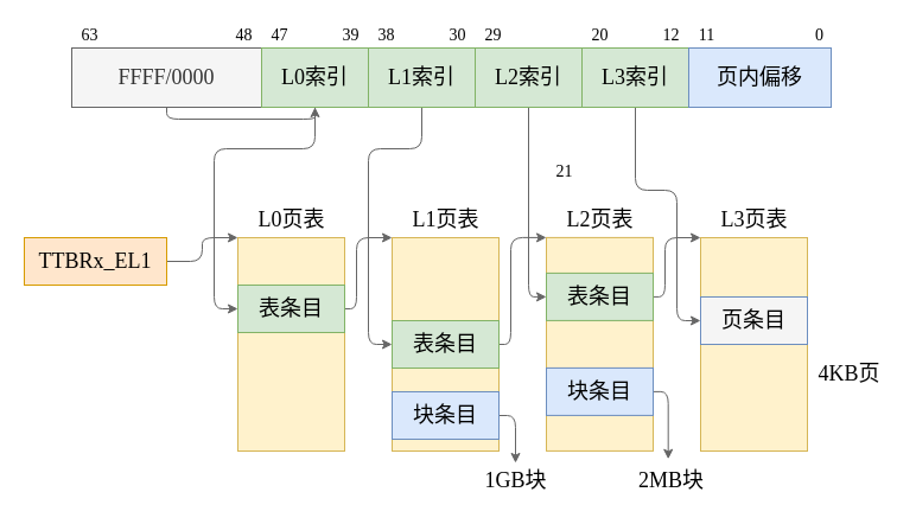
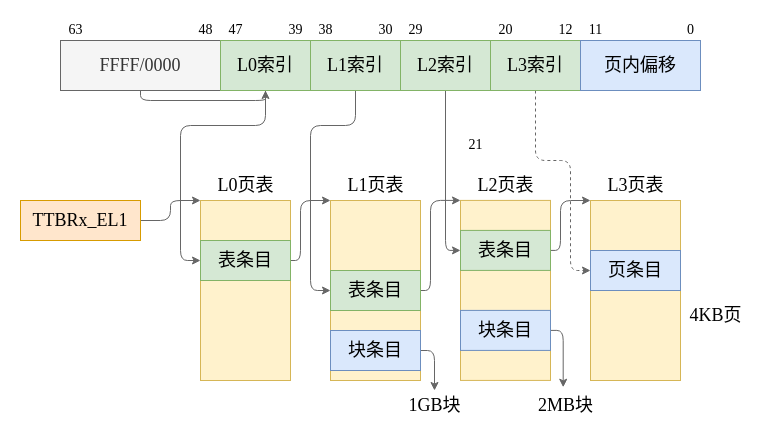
  <mxCell id="0" />
  <mxCell id="1" parent="0" />
  <mxCell id="2" value="" style="rounded=0;whiteSpace=wrap;html=1;fillColor=#dae8fc;strokeColor=#6c8ebf;" parent="1" vertex="1"><mxGeometry x="60" y="40" width="640" height="50" as="geometry" /></mxCell>
  <mxCell id="3" style="edgeStyle=orthogonalEdgeStyle;html=1;exitX=0.5;exitY=1;exitDx=0;exitDy=0;fillColor=#f5f5f5;strokeColor=#666666;" parent="1" source="4" target="6" edge="1"><mxGeometry relative="1" as="geometry" /></mxCell>
  <mxCell id="4" value="FFFF/0000" style="rounded=0;whiteSpace=wrap;html=1;fillColor=#f5f5f5;fontColor=#333333;strokeColor=#666666;fontFamily=Menlo;fontSize=18;" parent="1" vertex="1"><mxGeometry x="60" y="40" width="160" height="50" as="geometry" /></mxCell>
  <mxCell id="5" style="edgeStyle=orthogonalEdgeStyle;html=1;exitX=0.5;exitY=1;exitDx=0;exitDy=0;entryX=0;entryY=0.5;entryDx=0;entryDy=0;fontFamily=Menlo;fontSize=18;fillColor=#f5f5f5;strokeColor=#666666;" parent="1" source="6" target="19" edge="1"><mxGeometry relative="1" as="geometry"><Array as="points"><mxPoint x="265" y="125" /><mxPoint x="180" y="125" /><mxPoint x="180" y="260" /></Array></mxGeometry></mxCell>
  <mxCell id="6" value="L0索引" style="rounded=0;whiteSpace=wrap;html=1;fillColor=#d5e8d4;strokeColor=#82b366;fontFamily=Menlo;fontSize=18;" parent="1" vertex="1"><mxGeometry x="220" y="40" width="90" height="50" as="geometry" /></mxCell>
  <mxCell id="7" style="edgeStyle=orthogonalEdgeStyle;html=1;exitX=0.5;exitY=1;exitDx=0;exitDy=0;entryX=0;entryY=0.5;entryDx=0;entryDy=0;fontFamily=Menlo;fontSize=18;fillColor=#f5f5f5;strokeColor=#666666;" parent="1" source="8" target="23" edge="1"><mxGeometry relative="1" as="geometry"><Array as="points"><mxPoint x="355" y="125" /><mxPoint x="310" y="125" /><mxPoint x="310" y="290" /></Array></mxGeometry></mxCell>
  <mxCell id="8" value="L1索引" style="rounded=0;whiteSpace=wrap;html=1;fillColor=#d5e8d4;strokeColor=#82b366;fontFamily=Menlo;fontSize=18;" parent="1" vertex="1"><mxGeometry x="310" y="40" width="90" height="50" as="geometry" /></mxCell>
  <mxCell id="9" style="edgeStyle=orthogonalEdgeStyle;html=1;exitX=0.5;exitY=1;exitDx=0;exitDy=0;entryX=0;entryY=0.5;entryDx=0;entryDy=0;fontFamily=Menlo;fontSize=18;fillColor=#f5f5f5;strokeColor=#666666;" parent="1" source="10" target="30" edge="1"><mxGeometry relative="1" as="geometry" /></mxCell>
  <mxCell id="10" value="L2索引" style="rounded=0;whiteSpace=wrap;html=1;fillColor=#d5e8d4;strokeColor=#82b366;fontFamily=Menlo;fontSize=18;" parent="1" vertex="1"><mxGeometry x="400" y="40" width="90" height="50" as="geometry" /></mxCell>
- <mxCell id="11" style="edgeStyle=orthogonalEdgeStyle;html=1;exitX=0.5;exitY=1;exitDx=0;exitDy=0;entryX=0;entryY=0.5;entryDx=0;entryDy=0;fontFamily=Menlo;fontSize=18;fillColor=#f5f5f5;strokeColor=#666666;" parent="1" source="12" target="36" edge="1"><mxGeometry relative="1" as="geometry"><Array as="points"><mxPoint x="535" y="160" /><mxPoint x="570" y="160" /><mxPoint x="570" y="270" /></Array></mxGeometry></mxCell>
+ <mxCell id="11" style="edgeStyle=orthogonalEdgeStyle;html=1;exitX=0.5;exitY=1;exitDx=0;exitDy=0;entryX=0;entryY=0.5;entryDx=0;entryDy=0;fontFamily=Menlo;fontSize=18;fillColor=#f5f5f5;strokeColor=#666666;dashed=1;" parent="1" source="12" target="36" edge="1"><mxGeometry relative="1" as="geometry"><Array as="points"><mxPoint x="535" y="160" /><mxPoint x="570" y="160" /><mxPoint x="570" y="270" /></Array></mxGeometry></mxCell>
  <mxCell id="12" value="L3索引" style="rounded=0;whiteSpace=wrap;html=1;fillColor=#d5e8d4;strokeColor=#82b366;fontFamily=Menlo;fontSize=18;" parent="1" vertex="1"><mxGeometry x="490" y="40" width="90" height="50" as="geometry" /></mxCell>
  <mxCell id="13" value="页内偏移" style="rounded=0;whiteSpace=wrap;html=1;fillColor=none;strokeColor=#6c8ebf;fontFamily=Menlo;fontSize=18;" parent="1" vertex="1"><mxGeometry x="580" y="40" width="120" height="50" as="geometry" /></mxCell>
  <mxCell id="14" style="edgeStyle=orthogonalEdgeStyle;html=1;exitX=1;exitY=0.5;exitDx=0;exitDy=0;entryX=0;entryY=0;entryDx=0;entryDy=0;fontFamily=Menlo;fontSize=18;fillColor=#f5f5f5;strokeColor=#666666;" parent="1" source="15" target="16" edge="1"><mxGeometry relative="1" as="geometry"><Array as="points"><mxPoint x="170" y="220" /><mxPoint x="170" y="200" /></Array></mxGeometry></mxCell>
  <mxCell id="15" value="TTBRx_EL1" style="rounded=0;whiteSpace=wrap;html=1;fillColor=#ffe6cc;strokeColor=#d79b00;fontFamily=Menlo;fontSize=18;" parent="1" vertex="1"><mxGeometry x="20" y="200" width="120" height="40" as="geometry" /></mxCell>
  <mxCell id="16" value="" style="rounded=0;whiteSpace=wrap;html=1;fillColor=#fff2cc;strokeColor=#d6b656;fontFamily=Menlo;fontSize=18;" parent="1" vertex="1"><mxGeometry x="200" y="200" width="90" height="180" as="geometry" /></mxCell>
  <mxCell id="17" value="L0页表" style="text;html=1;align=center;verticalAlign=middle;resizable=0;points=[];autosize=1;strokeColor=none;fillColor=none;fontSize=18;fontFamily=Menlo;" parent="1" vertex="1"><mxGeometry x="210" y="170" width="70" height="30" as="geometry" /></mxCell>
  <mxCell id="18" style="edgeStyle=orthogonalEdgeStyle;html=1;exitX=1;exitY=0.5;exitDx=0;exitDy=0;entryX=0;entryY=0;entryDx=0;entryDy=0;fontFamily=Menlo;fontSize=18;fillColor=#f5f5f5;strokeColor=#666666;" parent="1" source="19" target="20" edge="1"><mxGeometry relative="1" as="geometry"><Array as="points"><mxPoint x="300" y="260" /><mxPoint x="300" y="200" /></Array></mxGeometry></mxCell>
  <mxCell id="19" value="表条目" style="rounded=0;whiteSpace=wrap;html=1;fillColor=#d5e8d4;strokeColor=#82b366;fontFamily=Menlo;fontSize=18;" parent="1" vertex="1"><mxGeometry x="200" y="240" width="90" height="40" as="geometry" /></mxCell>
  <mxCell id="20" value="" style="rounded=0;whiteSpace=wrap;html=1;fillColor=#fff2cc;strokeColor=#d6b656;fontFamily=Menlo;fontSize=18;" parent="1" vertex="1"><mxGeometry x="330" y="200" width="90" height="180" as="geometry" /></mxCell>
  <mxCell id="21" value="L1页表" style="text;html=1;align=center;verticalAlign=middle;resizable=0;points=[];autosize=1;strokeColor=none;fillColor=none;fontSize=18;fontFamily=Menlo;" parent="1" vertex="1"><mxGeometry x="340" y="170" width="70" height="30" as="geometry" /></mxCell>
  <mxCell id="22" style="edgeStyle=orthogonalEdgeStyle;html=1;exitX=1;exitY=0.5;exitDx=0;exitDy=0;entryX=0;entryY=0;entryDx=0;entryDy=0;fontFamily=Menlo;fontSize=18;fillColor=#f5f5f5;strokeColor=#666666;" parent="1" source="23" target="27" edge="1"><mxGeometry relative="1" as="geometry"><Array as="points"><mxPoint x="430" y="290" /><mxPoint x="430" y="200" /></Array></mxGeometry></mxCell>
  <mxCell id="23" value="表条目" style="rounded=0;whiteSpace=wrap;html=1;fillColor=#d5e8d4;strokeColor=#82b366;fontFamily=Menlo;fontSize=18;" parent="1" vertex="1"><mxGeometry x="330" y="270" width="90" height="40" as="geometry" /></mxCell>
  <mxCell id="24" style="edgeStyle=orthogonalEdgeStyle;html=1;exitX=1;exitY=0.5;exitDx=0;exitDy=0;fontFamily=Menlo;fontSize=18;fillColor=#f5f5f5;strokeColor=#666666;" parent="1" source="25" target="26" edge="1"><mxGeometry relative="1" as="geometry" /></mxCell>
  <mxCell id="25" value="块条目" style="rounded=0;whiteSpace=wrap;html=1;fillColor=#dae8fc;strokeColor=#6c8ebf;fontFamily=Menlo;fontSize=18;" parent="1" vertex="1"><mxGeometry x="330" y="330" width="90" height="40" as="geometry" /></mxCell>
  <mxCell id="26" value="1GB块" style="text;html=1;align=center;verticalAlign=middle;resizable=0;points=[];autosize=1;strokeColor=none;fillColor=none;fontSize=18;fontFamily=Menlo;" parent="1" vertex="1"><mxGeometry x="399" y="390" width="70" height="30" as="geometry" /></mxCell>
  <mxCell id="27" value="" style="rounded=0;whiteSpace=wrap;html=1;fillColor=#fff2cc;strokeColor=#d6b656;fontFamily=Menlo;fontSize=18;" parent="1" vertex="1"><mxGeometry x="460" y="199.91" width="90" height="180" as="geometry" /></mxCell>
  <mxCell id="28" value="L2页表" style="text;html=1;align=center;verticalAlign=middle;resizable=0;points=[];autosize=1;strokeColor=none;fillColor=none;fontSize=18;fontFamily=Menlo;" parent="1" vertex="1"><mxGeometry x="470" y="169.91" width="70" height="30" as="geometry" /></mxCell>
  <mxCell id="29" style="edgeStyle=orthogonalEdgeStyle;html=1;exitX=1;exitY=0.5;exitDx=0;exitDy=0;entryX=0;entryY=0;entryDx=0;entryDy=0;fontFamily=Menlo;fontSize=18;fillColor=#f5f5f5;strokeColor=#666666;" parent="1" source="30" target="34" edge="1"><mxGeometry relative="1" as="geometry"><Array as="points"><mxPoint x="560" y="250" /><mxPoint x="560" y="200" /></Array></mxGeometry></mxCell>
  <mxCell id="30" value="表条目" style="rounded=0;whiteSpace=wrap;html=1;fillColor=#d5e8d4;strokeColor=#82b366;fontFamily=Menlo;fontSize=18;" parent="1" vertex="1"><mxGeometry x="460" y="229.91" width="90" height="40" as="geometry" /></mxCell>
  <mxCell id="31" style="edgeStyle=orthogonalEdgeStyle;html=1;exitX=1;exitY=0.5;exitDx=0;exitDy=0;entryX=0.467;entryY=-0.108;entryDx=0;entryDy=0;entryPerimeter=0;fontFamily=Menlo;fontSize=18;fillColor=#f5f5f5;strokeColor=#666666;" parent="1" source="32" target="33" edge="1"><mxGeometry relative="1" as="geometry" /></mxCell>
  <mxCell id="32" value="块条目" style="rounded=0;whiteSpace=wrap;html=1;fillColor=#dae8fc;strokeColor=#6c8ebf;fontFamily=Menlo;fontSize=18;" parent="1" vertex="1"><mxGeometry x="460" y="309.91" width="90" height="40" as="geometry" /></mxCell>
  <mxCell id="33" value="2MB块" style="text;html=1;align=center;verticalAlign=middle;resizable=0;points=[];autosize=1;strokeColor=none;fillColor=none;fontSize=18;fontFamily=Menlo;" parent="1" vertex="1"><mxGeometry x="530" y="390" width="70" height="30" as="geometry" /></mxCell>
  <mxCell id="34" value="" style="rounded=0;whiteSpace=wrap;html=1;fillColor=#fff2cc;strokeColor=#d6b656;fontFamily=Menlo;fontSize=18;" parent="1" vertex="1"><mxGeometry x="590" y="200" width="90" height="180" as="geometry" /></mxCell>
  <mxCell id="35" value="L3页表" style="text;html=1;align=center;verticalAlign=middle;resizable=0;points=[];autosize=1;strokeColor=none;fillColor=none;fontSize=18;fontFamily=Menlo;" parent="1" vertex="1"><mxGeometry x="600" y="170" width="70" height="30" as="geometry" /></mxCell>
- <mxCell id="36" value="页条目" style="rounded=0;whiteSpace=wrap;html=1;fillColor=#f5f5f5;strokeColor=#6c8ebf;fontFamily=Menlo;fontSize=18;" parent="1" vertex="1"><mxGeometry x="590" y="250" width="90" height="40" as="geometry" /></mxCell>
+ <mxCell id="36" value="页条目" style="rounded=0;whiteSpace=wrap;html=1;fillColor=#dae8fc;strokeColor=#6c8ebf;fontFamily=Menlo;fontSize=18;" parent="1" vertex="1"><mxGeometry x="590" y="250" width="90" height="40" as="geometry" /></mxCell>
  <mxCell id="37" value="4KB页" style="text;html=1;align=center;verticalAlign=middle;resizable=0;points=[];autosize=1;strokeColor=none;fillColor=none;fontSize=18;fontFamily=Menlo;" parent="1" vertex="1"><mxGeometry x="680" y="300" width="70" height="30" as="geometry" /></mxCell>
  <mxCell id="38" value="0" style="text;html=1;align=center;verticalAlign=middle;resizable=0;points=[];autosize=1;strokeColor=none;fillColor=none;fontSize=14;fontFamily=Menlo;" parent="1" vertex="1"><mxGeometry x="680" y="20" width="20" height="20" as="geometry" /></mxCell>
  <mxCell id="39" value="11" style="text;html=1;align=center;verticalAlign=middle;resizable=0;points=[];autosize=1;strokeColor=none;fillColor=none;fontSize=14;fontFamily=Menlo;" parent="1" vertex="1"><mxGeometry x="580" y="20" width="30" height="20" as="geometry" /></mxCell>
  <mxCell id="40" value="12" style="text;html=1;align=center;verticalAlign=middle;resizable=0;points=[];autosize=1;strokeColor=none;fillColor=none;fontSize=14;fontFamily=Menlo;" parent="1" vertex="1"><mxGeometry x="550" y="20" width="30" height="20" as="geometry" /></mxCell>
  <mxCell id="41" value="20" style="text;html=1;align=center;verticalAlign=middle;resizable=0;points=[];autosize=1;strokeColor=none;fillColor=none;fontSize=14;fontFamily=Menlo;" parent="1" vertex="1"><mxGeometry x="490" y="20" width="30" height="20" as="geometry" /></mxCell>
  <mxCell id="42" value="21" style="text;html=1;align=center;verticalAlign=middle;resizable=0;points=[];autosize=1;strokeColor=none;fillColor=none;fontSize=14;fontFamily=Menlo;" parent="1" vertex="1"><mxGeometry x="460" y="135" width="30" height="20" as="geometry" /></mxCell>
  <mxCell id="43" value="29" style="text;html=1;align=center;verticalAlign=middle;resizable=0;points=[];autosize=1;strokeColor=none;fillColor=none;fontSize=14;fontFamily=Menlo;" parent="1" vertex="1"><mxGeometry x="400" y="20" width="30" height="20" as="geometry" /></mxCell>
  <mxCell id="44" value="30" style="text;html=1;align=center;verticalAlign=middle;resizable=0;points=[];autosize=1;strokeColor=none;fillColor=none;fontSize=14;fontFamily=Menlo;" parent="1" vertex="1"><mxGeometry x="370" y="20" width="30" height="20" as="geometry" /></mxCell>
  <mxCell id="45" value="38" style="text;html=1;align=center;verticalAlign=middle;resizable=0;points=[];autosize=1;strokeColor=none;fillColor=none;fontSize=14;fontFamily=Menlo;" parent="1" vertex="1"><mxGeometry x="310" y="20" width="30" height="20" as="geometry" /></mxCell>
  <mxCell id="46" value="39" style="text;html=1;align=center;verticalAlign=middle;resizable=0;points=[];autosize=1;strokeColor=none;fillColor=none;fontSize=14;fontFamily=Menlo;" parent="1" vertex="1"><mxGeometry x="280" y="20" width="30" height="20" as="geometry" /></mxCell>
  <mxCell id="47" value="47" style="text;html=1;align=center;verticalAlign=middle;resizable=0;points=[];autosize=1;strokeColor=none;fillColor=none;fontSize=14;fontFamily=Menlo;" parent="1" vertex="1"><mxGeometry x="220" y="20" width="30" height="20" as="geometry" /></mxCell>
  <mxCell id="48" value="48" style="text;html=1;align=center;verticalAlign=middle;resizable=0;points=[];autosize=1;strokeColor=none;fillColor=none;fontSize=14;fontFamily=Menlo;" parent="1" vertex="1"><mxGeometry x="190" y="20" width="30" height="20" as="geometry" /></mxCell>
  <mxCell id="49" value="63" style="text;html=1;align=center;verticalAlign=middle;resizable=0;points=[];autosize=1;strokeColor=none;fillColor=none;fontSize=14;fontFamily=Menlo;" parent="1" vertex="1"><mxGeometry x="60" y="20" width="30" height="20" as="geometry" /></mxCell>
